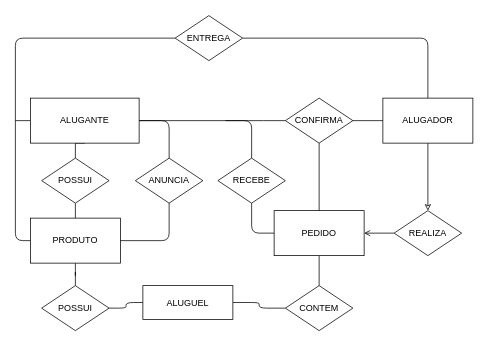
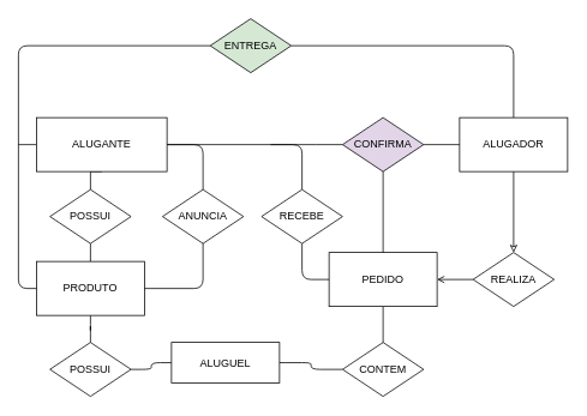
  <mxCell id="0" />
  <mxCell id="1" parent="0" />
  <mxCell id="2" style="edgeStyle=orthogonalEdgeStyle;rounded=0;orthogonalLoop=1;jettySize=auto;html=1;exitX=0.5;exitY=1;exitDx=0;exitDy=0;entryX=0.5;entryY=0;entryDx=0;entryDy=0;endArrow=none;endFill=0;" edge="1" parent="1" source="5" target="9"><mxGeometry relative="1" as="geometry" /></mxCell>
  <mxCell id="3" style="edgeStyle=orthogonalEdgeStyle;rounded=1;orthogonalLoop=1;jettySize=auto;html=1;exitX=1;exitY=0.5;exitDx=0;exitDy=0;entryX=0.5;entryY=0;entryDx=0;entryDy=0;endArrow=none;endFill=0;strokeColor=#000000;" edge="1" parent="1" source="5" target="22"><mxGeometry relative="1" as="geometry" /></mxCell>
  <mxCell id="4" style="edgeStyle=orthogonalEdgeStyle;rounded=1;orthogonalLoop=1;jettySize=auto;html=1;exitX=0;exitY=0.5;exitDx=0;exitDy=0;endArrow=none;endFill=0;strokeColor=#000000;" edge="1" parent="1" source="5"><mxGeometry relative="1" as="geometry"><mxPoint x="20" y="160" as="targetPoint" /></mxGeometry></mxCell>
  <mxCell id="5" value="ALUGANTE&lt;br&gt;" style="rounded=0;whiteSpace=wrap;html=1;" vertex="1" parent="1"><mxGeometry x="40" y="130" width="145" height="60" as="geometry" /></mxCell>
  <mxCell id="6" value="" style="edgeStyle=orthogonalEdgeStyle;rounded=1;orthogonalLoop=1;jettySize=auto;html=1;endArrow=none;endFill=0;strokeColor=#000000;" edge="1" parent="1" source="7" target="13"><mxGeometry relative="1" as="geometry" /></mxCell>
  <mxCell id="7" value="PEDIDO" style="rounded=0;whiteSpace=wrap;html=1;" vertex="1" parent="1"><mxGeometry x="365" y="280" width="120" height="60" as="geometry" /></mxCell>
  <mxCell id="8" style="edgeStyle=orthogonalEdgeStyle;rounded=0;orthogonalLoop=1;jettySize=auto;html=1;exitX=0.5;exitY=1;exitDx=0;exitDy=0;entryX=0.5;entryY=0;entryDx=0;entryDy=0;endArrow=none;endFill=0;" edge="1" parent="1" source="9" target="11"><mxGeometry relative="1" as="geometry" /></mxCell>
  <mxCell id="9" value="POSSUI" style="rhombus;whiteSpace=wrap;html=1;" vertex="1" parent="1"><mxGeometry x="55" y="210" width="90" height="60" as="geometry" /></mxCell>
  <mxCell id="10" value="" style="edgeStyle=orthogonalEdgeStyle;rounded=1;orthogonalLoop=1;jettySize=auto;html=1;endArrow=none;endFill=0;strokeColor=#000000;" edge="1" parent="1" source="11" target="16"><mxGeometry relative="1" as="geometry" /></mxCell>
  <mxCell id="11" value="PRODUTO" style="rounded=0;whiteSpace=wrap;html=1;" vertex="1" parent="1"><mxGeometry x="40" y="290" width="120" height="60" as="geometry" /></mxCell>
  <mxCell id="12" value="" style="edgeStyle=orthogonalEdgeStyle;rounded=1;orthogonalLoop=1;jettySize=auto;html=1;endArrow=none;endFill=0;strokeColor=#000000;" edge="1" parent="1" source="13" target="15"><mxGeometry relative="1" as="geometry" /></mxCell>
  <mxCell id="13" value="CONTEM" style="rhombus;whiteSpace=wrap;html=1;" vertex="1" parent="1"><mxGeometry x="380" y="380" width="90" height="60" as="geometry" /></mxCell>
  <mxCell id="14" value="" style="edgeStyle=orthogonalEdgeStyle;rounded=1;orthogonalLoop=1;jettySize=auto;html=1;endArrow=none;endFill=0;strokeColor=#000000;" edge="1" parent="1" source="15" target="16"><mxGeometry relative="1" as="geometry" /></mxCell>
  <mxCell id="15" value="ALUGUEL&lt;br&gt;" style="rounded=0;whiteSpace=wrap;html=1;" vertex="1" parent="1"><mxGeometry x="190" y="380" width="120" height="45" as="geometry" /></mxCell>
  <mxCell id="16" value="POSSUI" style="rhombus;whiteSpace=wrap;html=1;" vertex="1" parent="1"><mxGeometry x="55" y="380" width="90" height="60" as="geometry" /></mxCell>
  <mxCell id="17" value="" style="edgeStyle=orthogonalEdgeStyle;rounded=1;orthogonalLoop=1;jettySize=auto;html=1;endArrow=open;endFill=0;strokeColor=#000000;entryX=1;entryY=0.5;entryDx=0;entryDy=0;" edge="1" parent="1" source="18" target="7"><mxGeometry relative="1" as="geometry"><mxPoint x="490" y="310" as="targetPoint" /></mxGeometry></mxCell>
  <mxCell id="18" value="REALIZA" style="rhombus;whiteSpace=wrap;html=1;" vertex="1" parent="1"><mxGeometry x="525" y="280" width="90" height="60" as="geometry" /></mxCell>
  <mxCell id="19" style="edgeStyle=orthogonalEdgeStyle;rounded=1;orthogonalLoop=1;jettySize=auto;html=1;exitX=0;exitY=0.5;exitDx=0;exitDy=0;entryX=0;entryY=0.5;entryDx=0;entryDy=0;endArrow=none;endFill=0;strokeColor=#000000;" edge="1" parent="1" source="21" target="11"><mxGeometry relative="1" as="geometry"><Array as="points"><mxPoint x="20" y="50" /><mxPoint x="20" y="320" /></Array></mxGeometry></mxCell>
  <mxCell id="20" style="edgeStyle=orthogonalEdgeStyle;rounded=1;orthogonalLoop=1;jettySize=auto;html=1;exitX=1;exitY=0.5;exitDx=0;exitDy=0;entryX=0.5;entryY=0;entryDx=0;entryDy=0;endArrow=none;endFill=0;strokeColor=#000000;" edge="1" parent="1" source="21" target="24"><mxGeometry relative="1" as="geometry" /></mxCell>
- <mxCell id="21" value="ENTREGA" style="rhombus;whiteSpace=wrap;html=1;" vertex="1" parent="1"><mxGeometry x="233" y="20" width="90" height="60" as="geometry" /></mxCell>
+ <mxCell id="21" value="ENTREGA" style="rhombus;whiteSpace=wrap;html=1;fillColor=#d5e8d4;" vertex="1" parent="1"><mxGeometry x="233" y="20" width="90" height="60" as="geometry" /></mxCell>
  <mxCell id="22" value="ANUNCIA" style="rhombus;whiteSpace=wrap;html=1;" vertex="1" parent="1"><mxGeometry x="180" y="210" width="90" height="60" as="geometry" /></mxCell>
  <mxCell id="23" value="" style="edgeStyle=orthogonalEdgeStyle;rounded=1;orthogonalLoop=1;jettySize=auto;html=1;endArrow=classic;endFill=0;strokeColor=#000000;" edge="1" parent="1" source="24" target="18"><mxGeometry relative="1" as="geometry" /></mxCell>
  <mxCell id="24" value="ALUGADOR" style="rounded=0;whiteSpace=wrap;html=1;" vertex="1" parent="1"><mxGeometry x="510" y="130" width="120" height="60" as="geometry" /></mxCell>
  <mxCell id="25" style="edgeStyle=orthogonalEdgeStyle;rounded=1;orthogonalLoop=1;jettySize=auto;html=1;entryX=0.5;entryY=1;entryDx=0;entryDy=0;endArrow=none;endFill=0;strokeColor=#000000;exitX=1;exitY=0.5;exitDx=0;exitDy=0;" edge="1" parent="1" source="11" target="22"><mxGeometry relative="1" as="geometry"><mxPoint x="180" y="270" as="sourcePoint" /><Array as="points"><mxPoint x="225" y="320" /></Array></mxGeometry></mxCell>
  <mxCell id="26" style="edgeStyle=orthogonalEdgeStyle;rounded=1;orthogonalLoop=1;jettySize=auto;html=1;exitX=0.5;exitY=0;exitDx=0;exitDy=0;entryX=1;entryY=0.5;entryDx=0;entryDy=0;endArrow=none;endFill=0;strokeColor=#000000;" edge="1" parent="1" source="29" target="5"><mxGeometry relative="1" as="geometry" /></mxCell>
  <mxCell id="27" style="edgeStyle=orthogonalEdgeStyle;rounded=1;orthogonalLoop=1;jettySize=auto;html=1;exitX=0.5;exitY=1;exitDx=0;exitDy=0;entryX=0;entryY=0.5;entryDx=0;entryDy=0;endArrow=none;endFill=0;strokeColor=#000000;" edge="1" parent="1" source="29" target="7"><mxGeometry relative="1" as="geometry" /></mxCell>
  <mxCell id="28" value="" style="edgeStyle=orthogonalEdgeStyle;rounded=1;orthogonalLoop=1;jettySize=auto;html=1;endArrow=none;endFill=0;strokeColor=#000000;exitX=0.5;exitY=0;exitDx=0;exitDy=0;" edge="1" parent="1" source="7" target="32"><mxGeometry relative="1" as="geometry"><Array as="points" /></mxGeometry></mxCell>
  <mxCell id="29" value="RECEBE" style="rhombus;whiteSpace=wrap;html=1;" vertex="1" parent="1"><mxGeometry x="290" y="210" width="90" height="60" as="geometry" /></mxCell>
  <mxCell id="30" value="" style="edgeStyle=orthogonalEdgeStyle;rounded=1;orthogonalLoop=1;jettySize=auto;html=1;endArrow=none;endFill=0;strokeColor=#000000;" edge="1" parent="1" source="32"><mxGeometry relative="1" as="geometry"><mxPoint x="300" y="160" as="targetPoint" /></mxGeometry></mxCell>
  <mxCell id="31" style="edgeStyle=orthogonalEdgeStyle;rounded=1;orthogonalLoop=1;jettySize=auto;html=1;exitX=1;exitY=0.5;exitDx=0;exitDy=0;entryX=0;entryY=0.5;entryDx=0;entryDy=0;endArrow=none;endFill=0;strokeColor=#000000;" edge="1" parent="1" source="32" target="24"><mxGeometry relative="1" as="geometry" /></mxCell>
- <mxCell id="32" value="CONFIRMA" style="rhombus;whiteSpace=wrap;html=1;" vertex="1" parent="1"><mxGeometry x="380" y="130" width="90" height="60" as="geometry" /></mxCell>
+ <mxCell id="32" value="CONFIRMA" style="rhombus;whiteSpace=wrap;html=1;fillColor=#e1d5e7;" vertex="1" parent="1"><mxGeometry x="380" y="130" width="90" height="60" as="geometry" /></mxCell>
